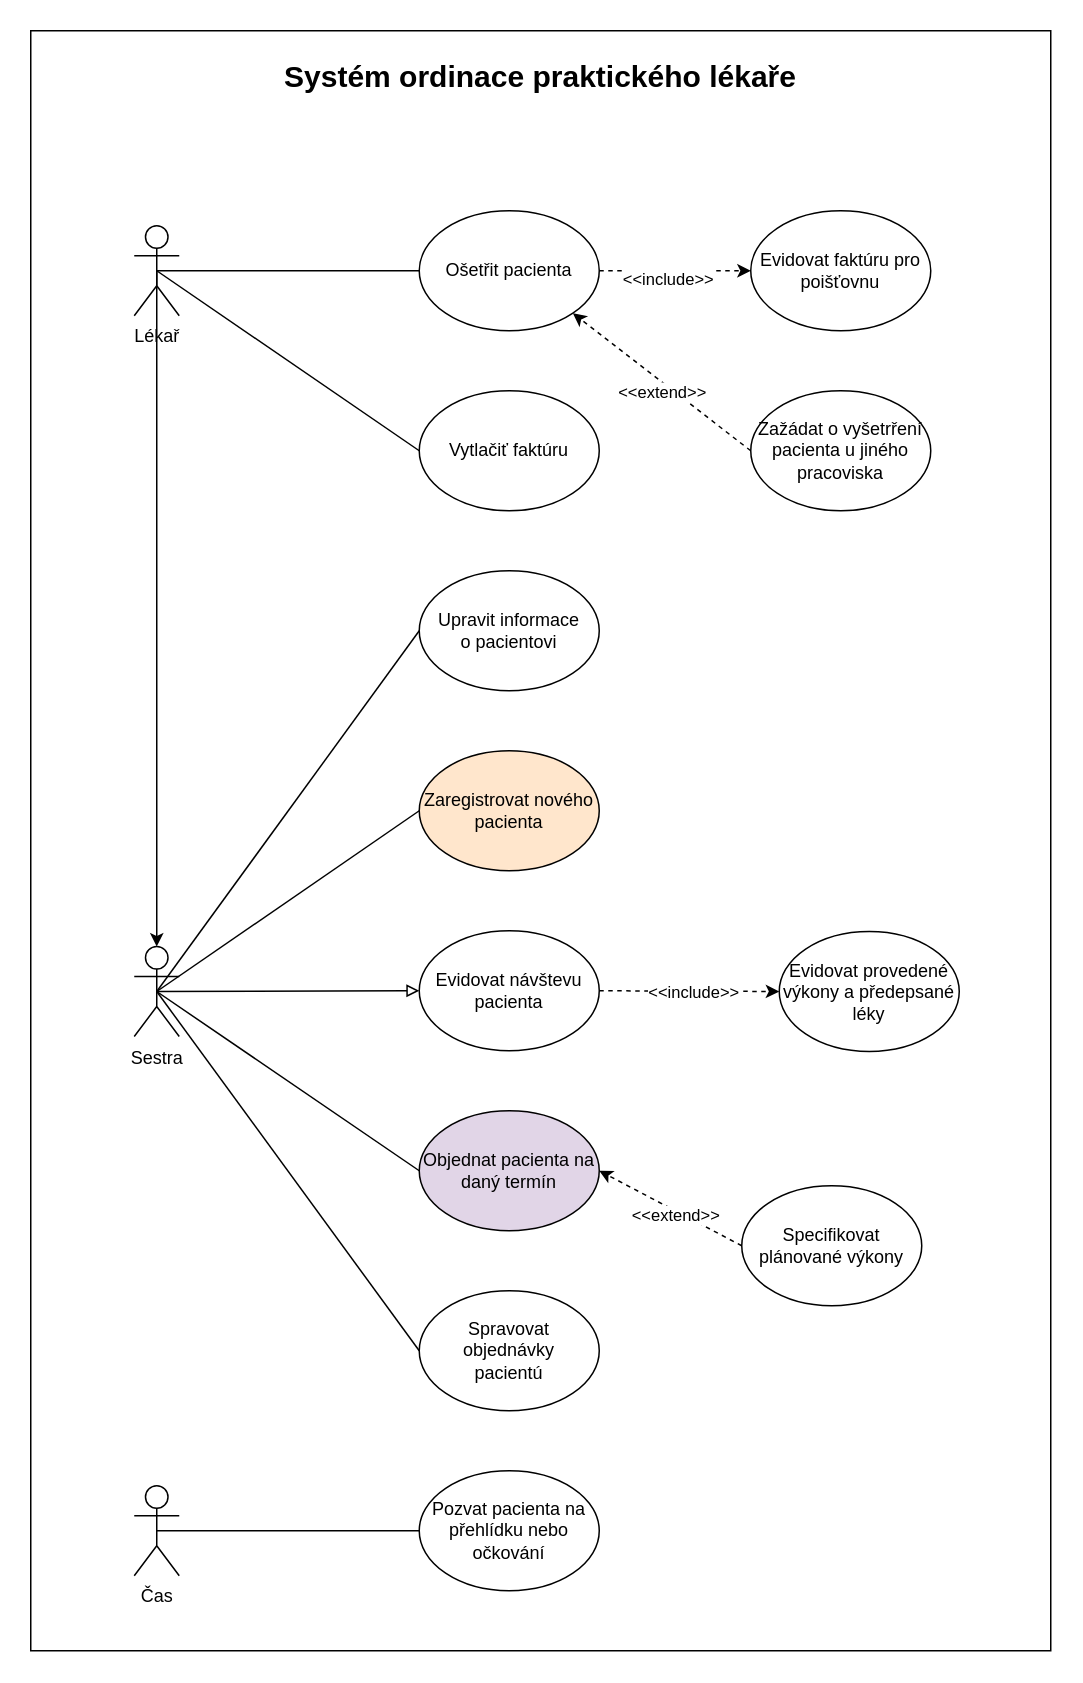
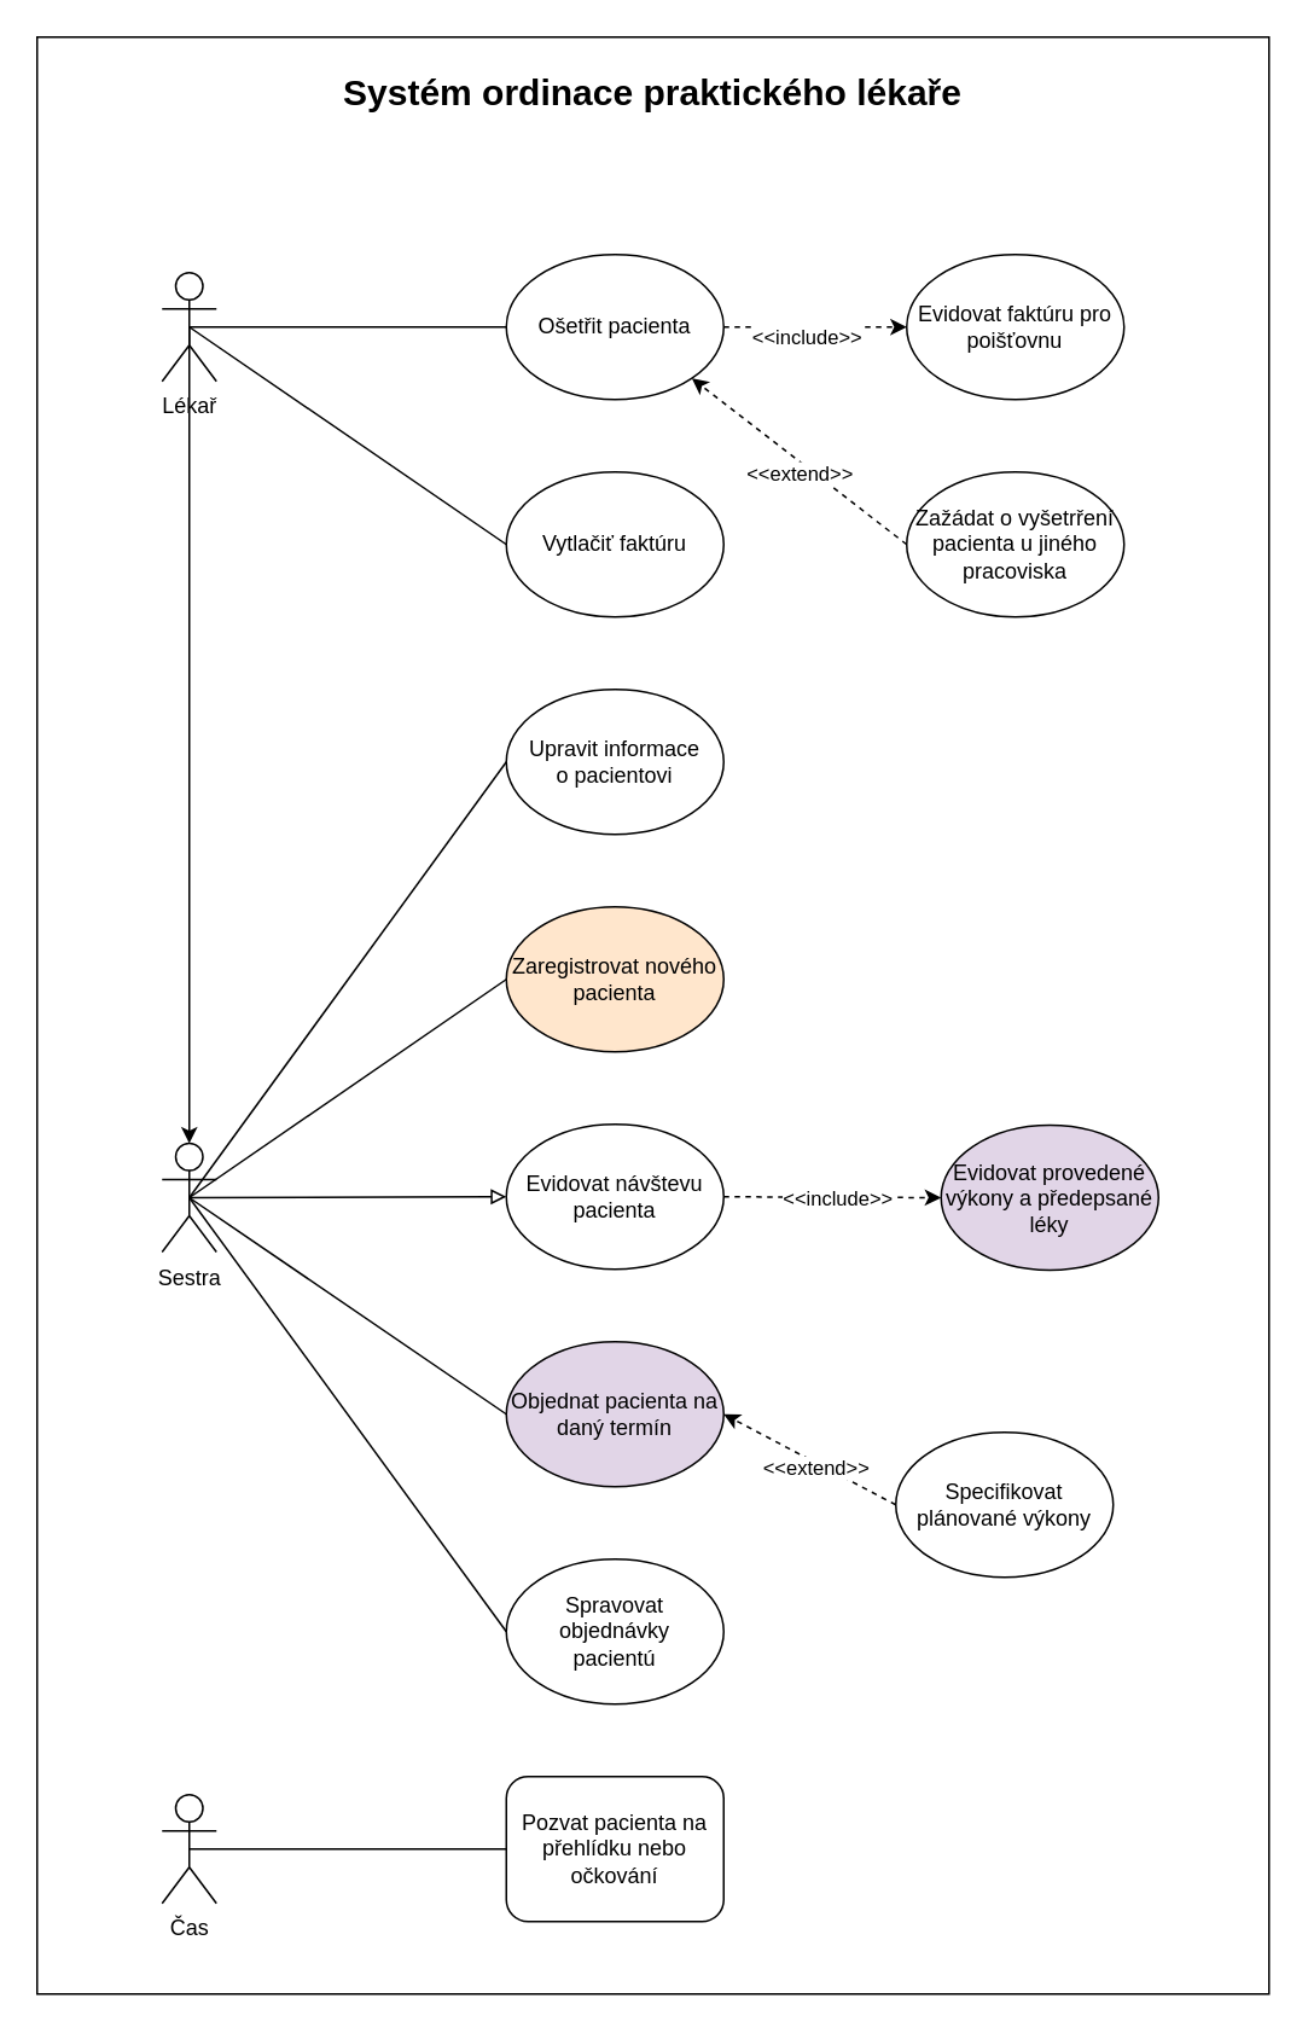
  <mxCell id="0" />
  <mxCell id="1" parent="0" />
  <mxCell id="2" value="" style="rounded=0;whiteSpace=wrap;html=1;" parent="1" vertex="1"><mxGeometry x="20" y="20" width="680" height="1080" as="geometry" /></mxCell>
  <mxCell id="3" style="rounded=0;orthogonalLoop=1;jettySize=auto;html=1;exitX=0.5;exitY=0.5;exitDx=0;exitDy=0;exitPerimeter=0;entryX=0;entryY=0.5;entryDx=0;entryDy=0;endArrow=none;endFill=0;" parent="1" source="6" target="28" edge="1"><mxGeometry relative="1" as="geometry" /></mxCell>
  <mxCell id="4" style="edgeStyle=orthogonalEdgeStyle;rounded=1;orthogonalLoop=1;jettySize=auto;html=1;exitX=0.5;exitY=0.5;exitDx=0;exitDy=0;exitPerimeter=0;entryX=0.5;entryY=0;entryDx=0;entryDy=0;entryPerimeter=0;endArrow=classic;endFill=1;strokeWidth=1;" parent="1" source="6" target="12" edge="1"><mxGeometry relative="1" as="geometry"><mxPoint x="104" y="590.5" as="targetPoint" /></mxGeometry></mxCell>
  <mxCell id="5" style="edgeStyle=none;rounded=0;orthogonalLoop=1;jettySize=auto;html=1;exitX=0.5;exitY=0.5;exitDx=0;exitDy=0;exitPerimeter=0;entryX=0;entryY=0.5;entryDx=0;entryDy=0;startArrow=none;startFill=0;endArrow=none;endFill=0;strokeWidth=1;" parent="1" source="6" target="22" edge="1"><mxGeometry relative="1" as="geometry" /></mxCell>
  <mxCell id="6" value="Lékař" style="shape=umlActor;verticalLabelPosition=bottom;verticalAlign=top;html=1;outlineConnect=0;" parent="1" vertex="1"><mxGeometry x="89" y="150" width="30" height="60" as="geometry" /></mxCell>
  <mxCell id="7" style="orthogonalLoop=1;jettySize=auto;html=1;exitX=0.5;exitY=0.5;exitDx=0;exitDy=0;exitPerimeter=0;entryX=0;entryY=0.5;entryDx=0;entryDy=0;rounded=1;endArrow=block;endFill=0;" parent="1" source="12" target="17" edge="1"><mxGeometry relative="1" as="geometry" /></mxCell>
  <mxCell id="8" style="rounded=1;orthogonalLoop=1;jettySize=auto;html=1;exitX=0.5;exitY=0.5;exitDx=0;exitDy=0;exitPerimeter=0;entryX=0;entryY=0.5;entryDx=0;entryDy=0;strokeWidth=1;endArrow=none;endFill=0;" parent="1" source="12" target="13" edge="1"><mxGeometry relative="1" as="geometry" /></mxCell>
  <mxCell id="9" style="rounded=0;orthogonalLoop=1;jettySize=auto;html=1;exitX=0.5;exitY=0.5;exitDx=0;exitDy=0;exitPerimeter=0;entryX=0;entryY=0.5;entryDx=0;entryDy=0;endArrow=none;endFill=0;" parent="1" source="12" target="34" edge="1"><mxGeometry relative="1" as="geometry" /></mxCell>
  <mxCell id="10" style="rounded=0;orthogonalLoop=1;jettySize=auto;html=1;exitX=0.5;exitY=0.5;exitDx=0;exitDy=0;exitPerimeter=0;entryX=0;entryY=0.5;entryDx=0;entryDy=0;endArrow=none;endFill=0;" edge="1" parent="1" source="12" target="36"><mxGeometry relative="1" as="geometry" /></mxCell>
  <mxCell id="11" style="edgeStyle=none;rounded=0;orthogonalLoop=1;jettySize=auto;html=1;exitX=0.5;exitY=0.5;exitDx=0;exitDy=0;exitPerimeter=0;entryX=0;entryY=0.5;entryDx=0;entryDy=0;endArrow=none;endFill=0;" edge="1" parent="1" source="12" target="35"><mxGeometry relative="1" as="geometry" /></mxCell>
  <mxCell id="12" value="Sestra" style="shape=umlActor;verticalLabelPosition=bottom;verticalAlign=top;html=1;outlineConnect=0;" parent="1" vertex="1"><mxGeometry x="89" y="630.5" width="30" height="60" as="geometry" /></mxCell>
  <mxCell id="13" value="Objednat pacienta na daný termín" style="ellipse;whiteSpace=wrap;html=1;fillColor=#e1d5e7;" parent="1" vertex="1"><mxGeometry x="279" y="740" width="120" height="80" as="geometry" /></mxCell>
  <mxCell id="14" value="Specifikovat plánované výkony" style="ellipse;whiteSpace=wrap;html=1;" parent="1" vertex="1"><mxGeometry x="494" y="790" width="120" height="80" as="geometry" /></mxCell>
  <mxCell id="15" style="edgeStyle=none;rounded=0;orthogonalLoop=1;jettySize=auto;html=1;exitX=0;exitY=0.5;exitDx=0;exitDy=0;startArrow=none;startFill=0;endArrow=classic;endFill=1;strokeWidth=1;dashed=1;entryX=1;entryY=0.5;entryDx=0;entryDy=0;" parent="1" source="14" target="13" edge="1"><mxGeometry relative="1" as="geometry" /></mxCell>
  <mxCell id="16" value="&amp;lt;&amp;lt;extend&amp;gt;&amp;gt;" style="edgeLabel;html=1;align=center;verticalAlign=middle;resizable=0;points=[];" parent="15" vertex="1" connectable="0"><mxGeometry x="-0.213" y="-1" relative="1" as="geometry"><mxPoint x="-8.17" as="offset" /></mxGeometry></mxCell>
  <mxCell id="17" value="Evidovat návštevu pacienta" style="ellipse;whiteSpace=wrap;html=1;" parent="1" vertex="1"><mxGeometry x="279" y="620" width="120" height="80" as="geometry" /></mxCell>
- <mxCell id="18" value="Evidovat provedené výkony a předepsané léky" style="ellipse;whiteSpace=wrap;html=1;" parent="1" vertex="1"><mxGeometry x="519" y="620.5" width="120" height="80" as="geometry" /></mxCell>
+ <mxCell id="18" value="Evidovat provedené výkony a předepsané léky" style="ellipse;whiteSpace=wrap;html=1;fillColor=#e1d5e7;" parent="1" vertex="1"><mxGeometry x="519" y="620.5" width="120" height="80" as="geometry" /></mxCell>
  <mxCell id="19" style="edgeStyle=none;rounded=0;orthogonalLoop=1;jettySize=auto;html=1;exitX=0;exitY=0.5;exitDx=0;exitDy=0;entryX=0.5;entryY=0.5;entryDx=0;entryDy=0;entryPerimeter=0;startArrow=none;startFill=0;endArrow=none;endFill=0;strokeWidth=1;" parent="1" source="20" target="31" edge="1"><mxGeometry relative="1" as="geometry" /></mxCell>
- <mxCell id="20" value="Pozvat pacienta na přehlídku nebo očkování" style="ellipse;whiteSpace=wrap;html=1;" parent="1" vertex="1"><mxGeometry x="279" y="980" width="120" height="80" as="geometry" /></mxCell>
+ <mxCell id="20" value="Pozvat pacienta na přehlídku nebo očkování" style="whiteSpace=wrap;html=1;rounded=1;" parent="1" vertex="1"><mxGeometry x="279" y="980" width="120" height="80" as="geometry" /></mxCell>
  <mxCell id="21" value="Evidovat faktúru pro poišťovnu" style="ellipse;whiteSpace=wrap;html=1;" parent="1" vertex="1"><mxGeometry x="500" y="140" width="120" height="80" as="geometry" /></mxCell>
  <mxCell id="22" value="Vytlačiť faktúru" style="ellipse;whiteSpace=wrap;html=1;" parent="1" vertex="1"><mxGeometry x="279" y="260" width="120" height="80" as="geometry" /></mxCell>
  <mxCell id="23" style="rounded=1;orthogonalLoop=1;jettySize=auto;html=1;exitX=0;exitY=0.5;exitDx=0;exitDy=0;dashed=1;endArrow=classic;endFill=1;strokeWidth=1;entryX=1;entryY=1;entryDx=0;entryDy=0;" parent="1" source="25" target="28" edge="1"><mxGeometry relative="1" as="geometry" /></mxCell>
  <mxCell id="24" value="&amp;lt;&amp;lt;extend&amp;gt;&amp;gt;" style="edgeLabel;html=1;align=center;verticalAlign=middle;resizable=0;points=[];" parent="23" vertex="1" connectable="0"><mxGeometry x="-0.141" y="3" relative="1" as="geometry"><mxPoint x="-7" y="-3" as="offset" /></mxGeometry></mxCell>
  <mxCell id="25" value="Zažádat o vyšetrření pacienta u jiného pracoviska" style="ellipse;whiteSpace=wrap;html=1;" parent="1" vertex="1"><mxGeometry x="500" y="260" width="120" height="80" as="geometry" /></mxCell>
  <mxCell id="26" style="rounded=1;orthogonalLoop=1;jettySize=auto;html=1;exitX=1;exitY=0.5;exitDx=0;exitDy=0;entryX=0;entryY=0.5;entryDx=0;entryDy=0;startArrow=none;startFill=0;endArrow=classic;endFill=1;strokeWidth=1;dashed=1;" parent="1" source="28" target="21" edge="1"><mxGeometry relative="1" as="geometry" /></mxCell>
  <mxCell id="27" value="&amp;lt;&amp;lt;include&amp;gt;&amp;gt;" style="edgeLabel;html=1;align=center;verticalAlign=middle;resizable=0;points=[];" parent="26" vertex="1" connectable="0"><mxGeometry x="0.26" relative="1" as="geometry"><mxPoint x="-18.96" y="5.97" as="offset" /></mxGeometry></mxCell>
  <mxCell id="28" value="Ošetřit pacienta" style="ellipse;whiteSpace=wrap;html=1;" parent="1" vertex="1"><mxGeometry x="279" y="140" width="120" height="80" as="geometry" /></mxCell>
  <mxCell id="29" value="" style="endArrow=classic;dashed=1;html=1;exitX=1;exitY=0.5;exitDx=0;exitDy=0;endFill=1;entryX=0;entryY=0.5;entryDx=0;entryDy=0;" parent="1" source="17" target="18" edge="1"><mxGeometry width="50" height="50" relative="1" as="geometry"><mxPoint x="579" y="750" as="sourcePoint" /><mxPoint x="479" y="690" as="targetPoint" /></mxGeometry></mxCell>
  <mxCell id="30" value="&amp;lt;&amp;lt;include&amp;gt;&amp;gt;" style="edgeLabel;html=1;align=center;verticalAlign=middle;resizable=0;points=[];" parent="29" vertex="1" connectable="0"><mxGeometry x="0.266" y="2" relative="1" as="geometry"><mxPoint x="-13.34" y="2.18" as="offset" /></mxGeometry></mxCell>
  <mxCell id="31" value="Čas&lt;br&gt;" style="shape=umlActor;verticalLabelPosition=bottom;verticalAlign=top;html=1;outlineConnect=0;" parent="1" vertex="1"><mxGeometry x="89" y="990" width="30" height="60" as="geometry" /></mxCell>
  <mxCell id="32" style="edgeStyle=none;rounded=0;orthogonalLoop=1;jettySize=auto;html=1;exitX=0.5;exitY=1;exitDx=0;exitDy=0;startArrow=none;startFill=0;endArrow=none;endFill=0;strokeWidth=1;" parent="1" source="2" target="2" edge="1"><mxGeometry relative="1" as="geometry" /></mxCell>
  <mxCell id="33" value="&lt;b&gt;&lt;font style=&quot;font-size: 20px&quot;&gt;Systém ordinace praktického lékaře&lt;/font&gt;&lt;/b&gt;" style="text;html=1;strokeColor=none;fillColor=none;align=center;verticalAlign=middle;whiteSpace=wrap;rounded=0;" parent="1" vertex="1"><mxGeometry x="20" y="40" width="680" height="20" as="geometry" /></mxCell>
  <mxCell id="34" value="Spravovat objednávky &lt;br&gt;pacientú" style="ellipse;whiteSpace=wrap;html=1;" parent="1" vertex="1"><mxGeometry x="279" y="860" width="120" height="80" as="geometry" /></mxCell>
  <mxCell id="35" value="Upravit informace&lt;br&gt;o pacientovi" style="ellipse;whiteSpace=wrap;html=1;" vertex="1" parent="1"><mxGeometry x="279" y="380" width="120" height="80" as="geometry" /></mxCell>
  <mxCell id="36" value="Zaregistrovat nového pacienta" style="ellipse;whiteSpace=wrap;html=1;fillColor=#ffe6cc;" vertex="1" parent="1"><mxGeometry x="279" y="500" width="120" height="80" as="geometry" /></mxCell>
